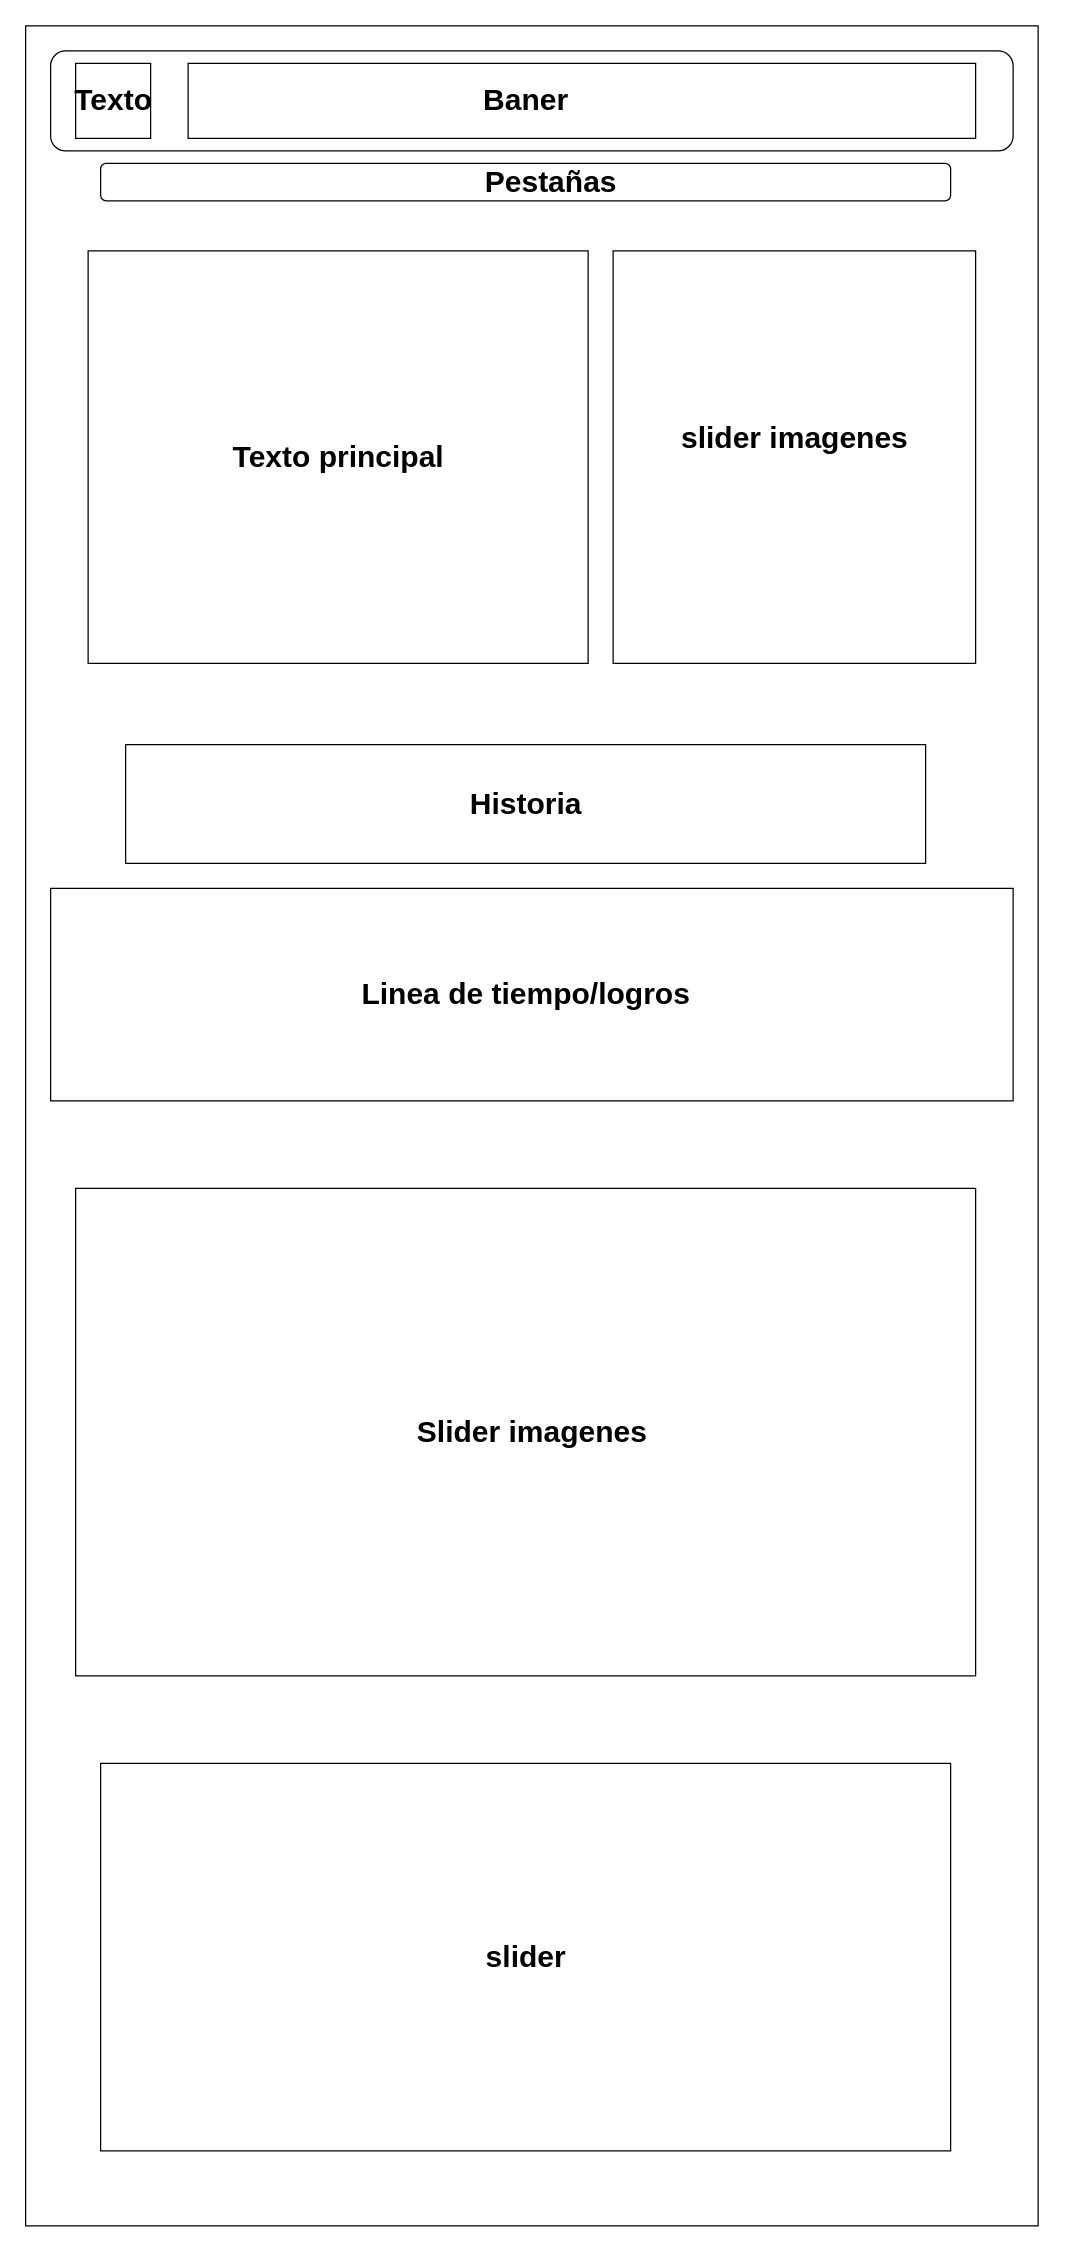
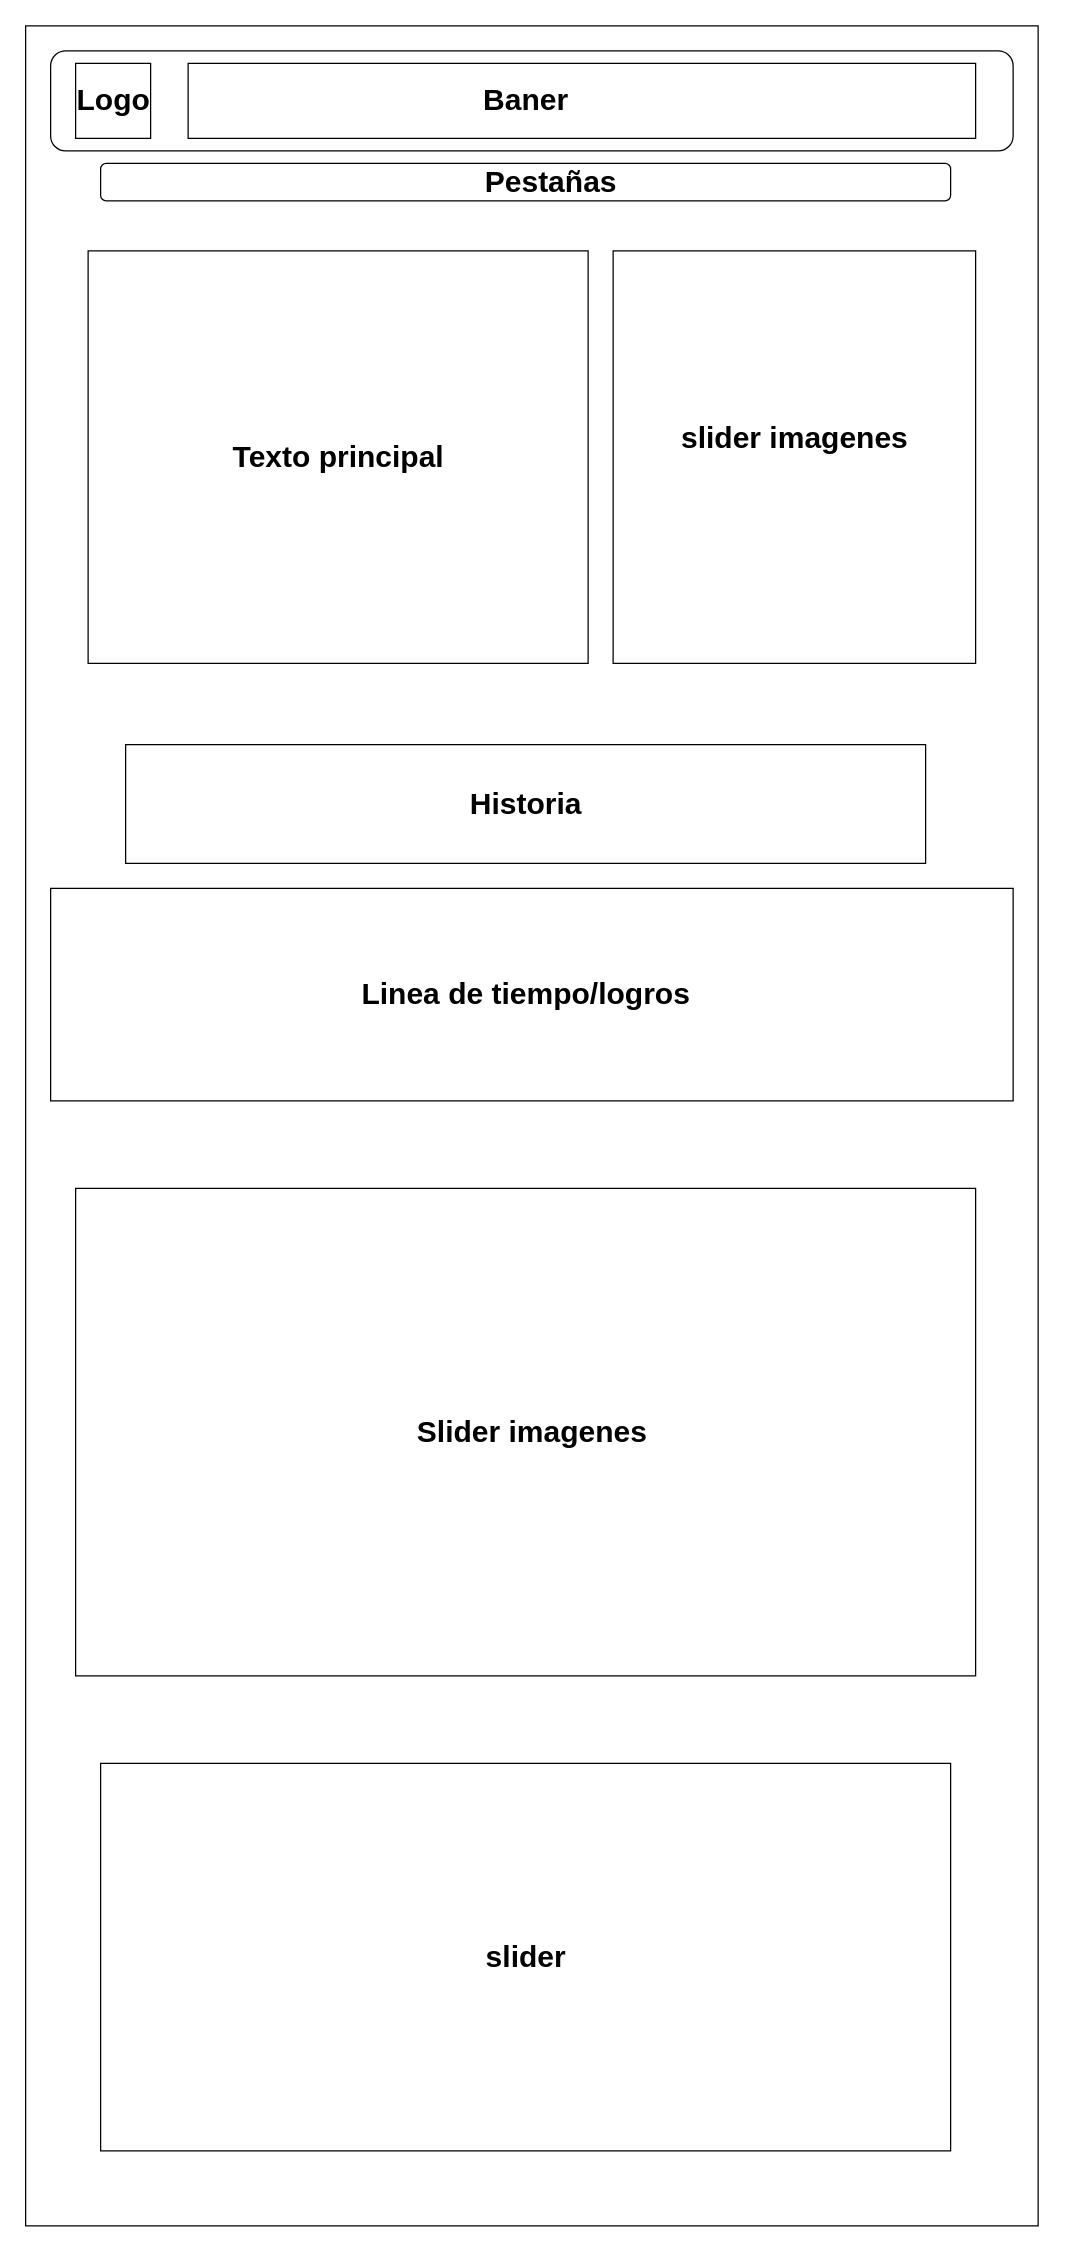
  <mxCell id="0" />
  <mxCell id="1" parent="0" />
  <mxCell id="2" value="" style="rounded=0;whiteSpace=wrap;html=1;" vertex="1" parent="1"><mxGeometry x="20" y="20" width="810" height="1760" as="geometry" /></mxCell>
  <mxCell id="3" value="" style="rounded=1;whiteSpace=wrap;html=1;" vertex="1" parent="1"><mxGeometry x="40" y="40" width="770" height="80" as="geometry" /></mxCell>
  <mxCell id="4" value="" style="whiteSpace=wrap;html=1;aspect=fixed;" vertex="1" parent="1"><mxGeometry x="60" y="50" width="60" height="60" as="geometry" /></mxCell>
  <mxCell id="5" value="" style="rounded=0;whiteSpace=wrap;html=1;" vertex="1" parent="1"><mxGeometry x="150" y="50" width="630" height="60" as="geometry" /></mxCell>
  <mxCell id="6" value="" style="rounded=1;whiteSpace=wrap;html=1;" vertex="1" parent="1"><mxGeometry x="80" y="130" width="680" height="30" as="geometry" /></mxCell>
  <mxCell id="7" value="" style="rounded=0;whiteSpace=wrap;html=1;" vertex="1" parent="1"><mxGeometry x="70" y="200" width="400" height="330" as="geometry" /></mxCell>
  <mxCell id="8" value="Texto principal" style="text;strokeColor=none;fillColor=none;html=1;fontSize=24;fontStyle=1;verticalAlign=middle;align=center;" vertex="1" parent="1"><mxGeometry x="220" y="345" width="100" height="40" as="geometry" /></mxCell>
  <mxCell id="9" value="Pestañas" style="text;strokeColor=none;fillColor=none;html=1;fontSize=24;fontStyle=1;verticalAlign=middle;align=center;" vertex="1" parent="1"><mxGeometry x="260" y="130" width="360" height="30" as="geometry" /></mxCell>
  <mxCell id="10" value="Baner" style="text;strokeColor=none;fillColor=none;html=1;fontSize=24;fontStyle=1;verticalAlign=middle;align=center;" vertex="1" parent="1"><mxGeometry x="370" y="60" width="100" height="40" as="geometry" /></mxCell>
- <mxCell id="11" value="Texto" style="text;strokeColor=none;fillColor=none;html=1;fontSize=24;fontStyle=1;verticalAlign=middle;align=center;" vertex="1" parent="1"><mxGeometry x="40" y="60" width="100" height="40" as="geometry" /></mxCell>
+ <mxCell id="11" value="Logo" style="text;strokeColor=none;fillColor=none;html=1;fontSize=24;fontStyle=1;verticalAlign=middle;align=center;" vertex="1" parent="1"><mxGeometry x="40" y="60" width="100" height="40" as="geometry" /></mxCell>
  <mxCell id="12" value="" style="rounded=0;whiteSpace=wrap;html=1;" vertex="1" parent="1"><mxGeometry x="490" y="200" width="290" height="330" as="geometry" /></mxCell>
  <mxCell id="13" value="slider imagenes" style="text;strokeColor=none;fillColor=none;html=1;fontSize=24;fontStyle=1;verticalAlign=middle;align=center;" vertex="1" parent="1"><mxGeometry x="585" y="330" width="100" height="40" as="geometry" /></mxCell>
  <mxCell id="14" value="" style="rounded=0;whiteSpace=wrap;html=1;" vertex="1" parent="1"><mxGeometry x="100" y="595" width="640" height="95" as="geometry" /></mxCell>
  <mxCell id="15" value="Historia" style="text;strokeColor=none;fillColor=none;html=1;fontSize=24;fontStyle=1;verticalAlign=middle;align=center;" vertex="1" parent="1"><mxGeometry x="370" y="622.5" width="100" height="40" as="geometry" /></mxCell>
  <mxCell id="16" value="" style="rounded=0;whiteSpace=wrap;html=1;" vertex="1" parent="1"><mxGeometry x="40" y="710" width="770" height="170" as="geometry" /></mxCell>
  <mxCell id="17" value="Linea de tiempo/logros" style="text;strokeColor=none;fillColor=none;html=1;fontSize=24;fontStyle=1;verticalAlign=middle;align=center;" vertex="1" parent="1"><mxGeometry x="370" y="775" width="100" height="40" as="geometry" /></mxCell>
  <mxCell id="18" value="" style="rounded=0;whiteSpace=wrap;html=1;" vertex="1" parent="1"><mxGeometry x="60" y="950" width="720" height="390" as="geometry" /></mxCell>
  <mxCell id="19" value="Slider imagenes" style="text;strokeColor=none;fillColor=none;html=1;fontSize=24;fontStyle=1;verticalAlign=middle;align=center;" vertex="1" parent="1"><mxGeometry x="375" y="1125" width="100" height="40" as="geometry" /></mxCell>
  <mxCell id="20" value="" style="rounded=0;whiteSpace=wrap;html=1;" vertex="1" parent="1"><mxGeometry x="80" y="1410" width="680" height="310" as="geometry" /></mxCell>
  <mxCell id="21" value="slider" style="text;strokeColor=none;fillColor=none;html=1;fontSize=24;fontStyle=1;verticalAlign=middle;align=center;" vertex="1" parent="1"><mxGeometry x="370" y="1545" width="100" height="40" as="geometry" /></mxCell>
